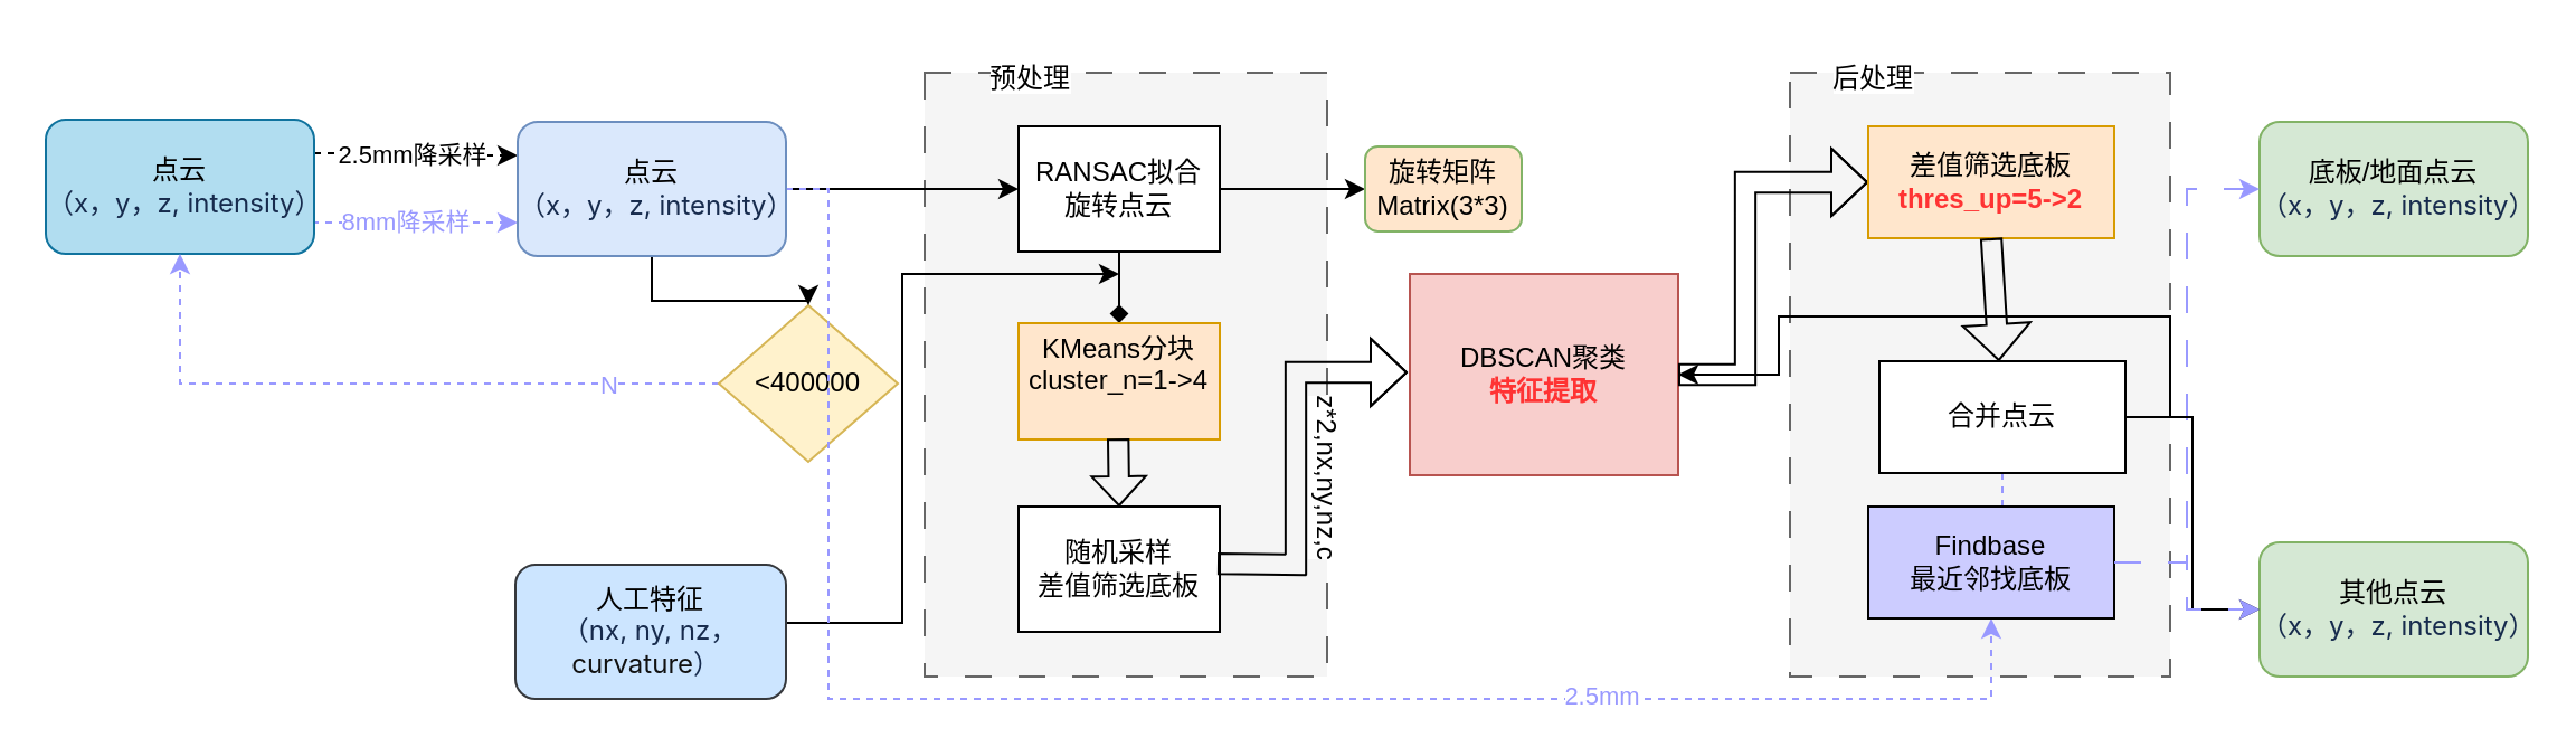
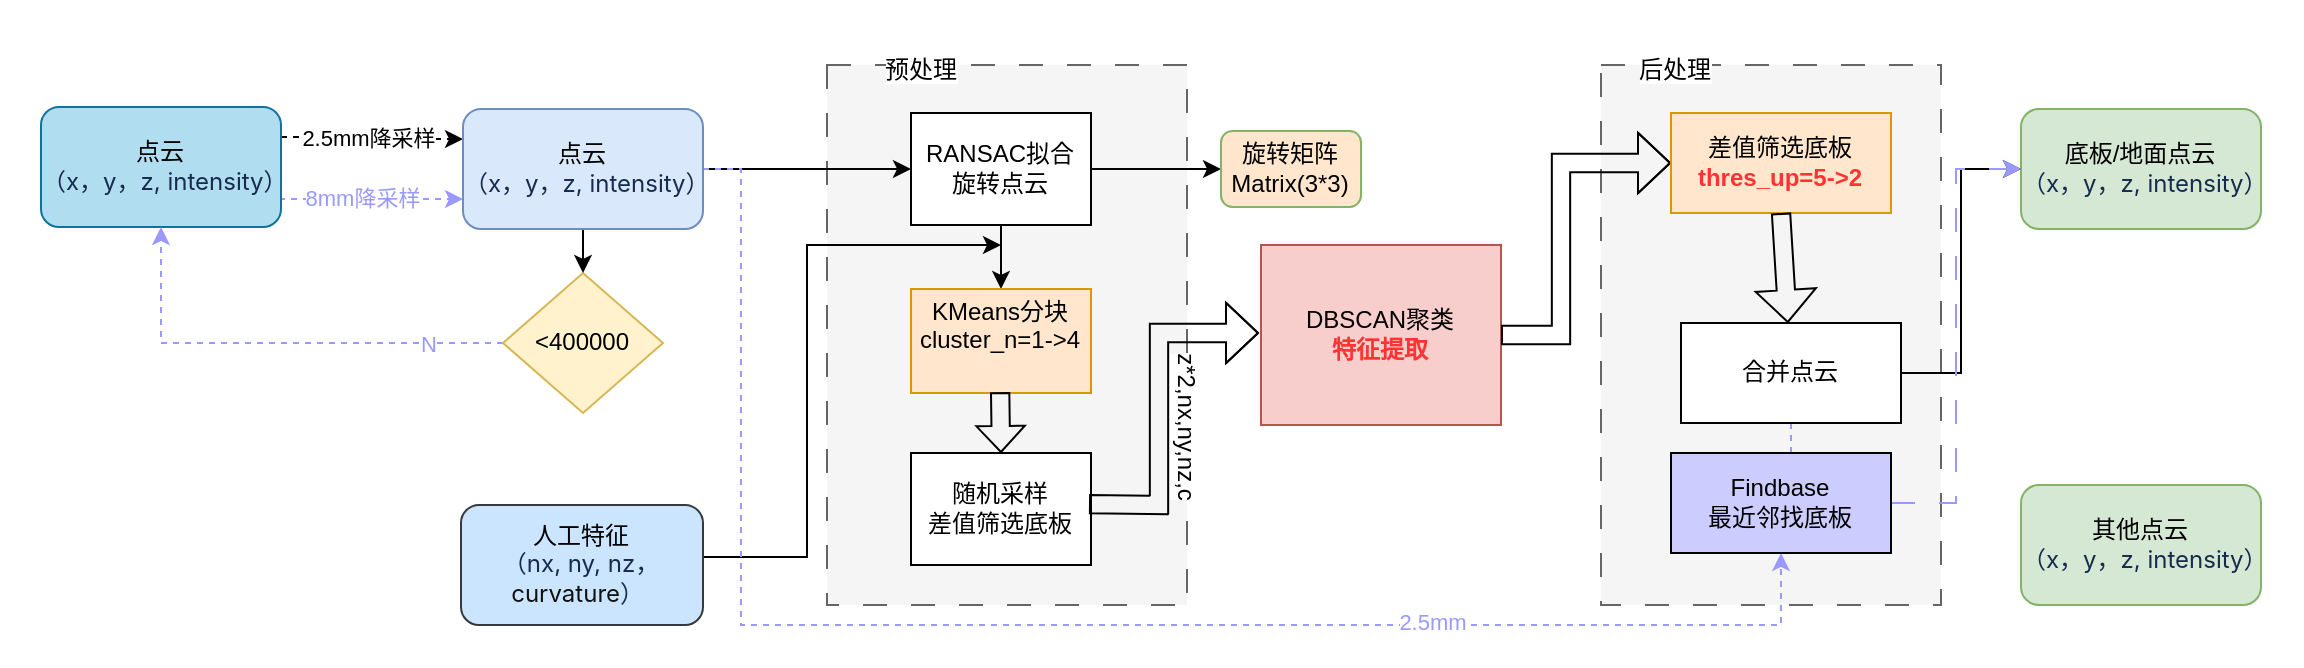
  <mxCell id="0" />
  <mxCell id="1" parent="0" />
  <mxCell id="2" value="&lt;div&gt;&lt;br&gt;&lt;/div&gt;" style="rounded=0;whiteSpace=wrap;html=1;dashed=1;dashPattern=12 12;align=left;fillColor=#f5f5f5;fontColor=#333333;strokeColor=#666666;" vertex="1" parent="1"><mxGeometry x="413" y="32" width="180" height="270" as="geometry" /></mxCell>
  <mxCell id="3" value="DBSCAN&lt;span style=&quot;background-color: initial;&quot;&gt;聚类&lt;/span&gt;&lt;div&gt;&lt;span style=&quot;background-color: initial;&quot;&gt;&lt;font color=&quot;#ff3333&quot;&gt;&lt;b&gt;特征提取&lt;/b&gt;&lt;/font&gt;&lt;/span&gt;&lt;/div&gt;" style="whiteSpace=wrap;html=1;rounded=0;fillColor=#f8cecc;strokeColor=#b85450;" vertex="1" parent="1"><mxGeometry x="630" y="122" width="120" height="90" as="geometry" /></mxCell>
  <mxCell id="4" style="edgeStyle=orthogonalEdgeStyle;rounded=0;orthogonalLoop=1;jettySize=auto;html=1;exitX=1;exitY=0.75;exitDx=0;exitDy=0;entryX=0;entryY=0.75;entryDx=0;entryDy=0;fillColor=#e51400;strokeColor=#9999FF;dashed=1;" edge="1" parent="1" source="8" target="21"><mxGeometry relative="1" as="geometry"><mxPoint x="129.64" y="93.5" as="sourcePoint" /><mxPoint x="240" y="94.5" as="targetPoint" /><Array as="points"><mxPoint x="110" y="99" /></Array></mxGeometry></mxCell>
  <mxCell id="5" value="&lt;font color=&quot;#9999ff&quot;&gt;8mm降采样&lt;/font&gt;" style="edgeLabel;html=1;align=center;verticalAlign=middle;resizable=0;points=[];" vertex="1" connectable="0" parent="4"><mxGeometry x="-0.022" y="-2" relative="1" as="geometry"><mxPoint x="27" y="-3" as="offset" /></mxGeometry></mxCell>
  <mxCell id="6" style="edgeStyle=orthogonalEdgeStyle;dashed=1;rounded=0;orthogonalLoop=1;jettySize=auto;html=1;exitX=1;exitY=0.25;exitDx=0;exitDy=0;entryX=0;entryY=0.25;entryDx=0;entryDy=0;" edge="1" parent="1" source="8" target="21"><mxGeometry relative="1" as="geometry"><mxPoint x="129.64" y="73.5" as="sourcePoint" /><mxPoint x="239.64" y="73.5" as="targetPoint" /></mxGeometry></mxCell>
  <mxCell id="7" value="2.5mm降采样" style="edgeLabel;html=1;align=center;verticalAlign=middle;resizable=0;points=[];" vertex="1" connectable="0" parent="6"><mxGeometry x="-0.178" relative="1" as="geometry"><mxPoint x="5" as="offset" /></mxGeometry></mxCell>
  <mxCell id="8" value="点云&lt;div&gt;&lt;span style=&quot;color: rgb(23, 43, 77); font-family: -apple-system, BlinkMacSystemFont, &amp;quot;Segoe UI&amp;quot;, Roboto, Oxygen, Ubuntu, &amp;quot;Fira Sans&amp;quot;, &amp;quot;Droid Sans&amp;quot;, &amp;quot;Helvetica Neue&amp;quot;, sans-serif; text-align: left;&quot;&gt;（x，y，z, intensity）&lt;/span&gt;&lt;/div&gt;" style="rounded=1;whiteSpace=wrap;html=1;fillColor=#b1ddf0;strokeColor=#10739e;" vertex="1" parent="1"><mxGeometry x="20" y="53" width="120" height="60" as="geometry" /></mxCell>
  <mxCell id="9" style="edgeStyle=orthogonalEdgeStyle;rounded=0;orthogonalLoop=1;jettySize=auto;html=1;exitX=1;exitY=0.5;exitDx=0;exitDy=0;" edge="1" parent="1"><mxGeometry relative="1" as="geometry"><mxPoint x="351" y="278" as="sourcePoint" /><mxPoint x="500" y="122" as="targetPoint" /><Array as="points"><mxPoint x="403" y="278" /><mxPoint x="403" y="122" /><mxPoint x="500" y="122" /></Array></mxGeometry></mxCell>
  <mxCell id="10" value="&lt;font style=&quot;font-size: 12px;&quot;&gt;人工特征&lt;/font&gt;&lt;div&gt;&lt;font style=&quot;font-size: 12px;&quot;&gt;&lt;span style=&quot;color: rgb(23, 43, 77); font-family: -apple-system, BlinkMacSystemFont, &amp;quot;Segoe UI&amp;quot;, Roboto, Oxygen, Ubuntu, &amp;quot;Fira Sans&amp;quot;, &amp;quot;Droid Sans&amp;quot;, &amp;quot;Helvetica Neue&amp;quot;, sans-serif; text-align: left;&quot;&gt;（nx, ny, nz，&lt;/span&gt;&lt;span style=&quot;font-family: -apple-system, BlinkMacSystemFont, &amp;quot;Segoe UI&amp;quot;, Roboto, Oxygen, Ubuntu, &amp;quot;Fira Sans&amp;quot;, &amp;quot;Droid Sans&amp;quot;, &amp;quot;Helvetica Neue&amp;quot;, sans-serif; text-align: left; color: rgb(17, 17, 17);&quot;&gt;curvature&lt;/span&gt;&lt;span style=&quot;color: rgb(23, 43, 77); font-family: -apple-system, BlinkMacSystemFont, &amp;quot;Segoe UI&amp;quot;, Roboto, Oxygen, Ubuntu, &amp;quot;Fira Sans&amp;quot;, &amp;quot;Droid Sans&amp;quot;, &amp;quot;Helvetica Neue&amp;quot;, sans-serif; text-align: left;&quot;&gt;）&amp;nbsp;&lt;/span&gt;&lt;/font&gt;&lt;/div&gt;" style="rounded=1;whiteSpace=wrap;html=1;fillColor=#cce5ff;strokeColor=#36393d;" vertex="1" parent="1"><mxGeometry y="252" width="121" height="60" as="geometry" x="230" /></mxCell>
  <mxCell id="11" value="" style="whiteSpace=wrap;html=1;rounded=0;dashed=1;dashPattern=12 12;fillColor=#f5f5f5;fontColor=#333333;strokeColor=#666666;" vertex="1" parent="1"><mxGeometry x="800" y="32" width="170" height="270" as="geometry" /></mxCell>
  <mxCell id="12" value="底板/地面点云&lt;div&gt;&lt;span style=&quot;color: rgb(23, 43, 77); font-family: -apple-system, BlinkMacSystemFont, &amp;quot;Segoe UI&amp;quot;, Roboto, Oxygen, Ubuntu, &amp;quot;Fira Sans&amp;quot;, &amp;quot;Droid Sans&amp;quot;, &amp;quot;Helvetica Neue&amp;quot;, sans-serif; text-align: left;&quot;&gt;（x，y，z, intensity）&lt;/span&gt;&lt;/div&gt;" style="rounded=1;whiteSpace=wrap;html=1;fillColor=#d5e8d4;strokeColor=#82b366;" vertex="1" parent="1"><mxGeometry x="1010" y="54" width="120" height="60" as="geometry" /></mxCell>
  <mxCell id="13" value="其他点云&lt;div&gt;&lt;span style=&quot;color: rgb(23, 43, 77); font-family: -apple-system, BlinkMacSystemFont, &amp;quot;Segoe UI&amp;quot;, Roboto, Oxygen, Ubuntu, &amp;quot;Fira Sans&amp;quot;, &amp;quot;Droid Sans&amp;quot;, &amp;quot;Helvetica Neue&amp;quot;, sans-serif; text-align: left;&quot;&gt;（x，y，z, intensity）&lt;/span&gt;&lt;/div&gt;" style="rounded=1;whiteSpace=wrap;html=1;fillColor=#d5e8d4;strokeColor=#82b366;" vertex="1" parent="1"><mxGeometry x="1010" y="242" width="120" height="60" as="geometry" /></mxCell>
  <mxCell id="14" style="edgeStyle=orthogonalEdgeStyle;rounded=0;orthogonalLoop=1;jettySize=auto;html=1;exitX=0;exitY=0.5;exitDx=0;exitDy=0;entryX=0.5;entryY=1;entryDx=0;entryDy=0;strokeColor=#9999FF;dashed=1;" edge="1" parent="1" source="16" target="8"><mxGeometry relative="1" as="geometry" /></mxCell>
  <mxCell id="15" value="&lt;font color=&quot;#9999ff&quot;&gt;N&lt;/font&gt;" style="edgeLabel;html=1;align=center;verticalAlign=middle;resizable=0;points=[];" vertex="1" connectable="0" parent="14"><mxGeometry x="-0.667" relative="1" as="geometry"><mxPoint as="offset" /></mxGeometry></mxCell>
- <mxCell id="16" value="&amp;lt;400000" style="rhombus;whiteSpace=wrap;html=1;fillColor=#fff2cc;strokeColor=#d6b656;" vertex="1" parent="1"><mxGeometry x="321" y="136" width="80" height="70" as="geometry" /></mxCell>
+ <mxCell id="16" value="&amp;lt;400000" style="rhombus;whiteSpace=wrap;html=1;fillColor=#fff2cc;strokeColor=#d6b656;" vertex="1" parent="1"><mxGeometry x="251" y="136" width="80" height="70" as="geometry" /></mxCell>
  <mxCell id="17" style="edgeStyle=orthogonalEdgeStyle;rounded=0;orthogonalLoop=1;jettySize=auto;html=1;exitX=1;exitY=0.5;exitDx=0;exitDy=0;entryX=0;entryY=0.5;entryDx=0;entryDy=0;" edge="1" parent="1" source="21" target="24"><mxGeometry relative="1" as="geometry"><Array as="points"><mxPoint x="360" y="84" /></Array></mxGeometry></mxCell>
  <mxCell id="18" style="edgeStyle=orthogonalEdgeStyle;rounded=0;orthogonalLoop=1;jettySize=auto;html=1;exitX=0.5;exitY=1;exitDx=0;exitDy=0;entryX=0.5;entryY=0;entryDx=0;entryDy=0;" edge="1" parent="1" source="21" target="16"><mxGeometry relative="1" as="geometry" /></mxCell>
  <mxCell id="19" style="edgeStyle=orthogonalEdgeStyle;rounded=0;orthogonalLoop=1;jettySize=auto;html=1;exitX=1;exitY=0.5;exitDx=0;exitDy=0;entryX=0.5;entryY=1;entryDx=0;entryDy=0;dashed=1;fillColor=#e51400;strokeColor=#9999FF;" edge="1" parent="1" source="21" target="37"><mxGeometry relative="1" as="geometry"><Array as="points"><mxPoint x="370" y="84" /><mxPoint x="370" y="312" /><mxPoint x="890" y="312" /></Array></mxGeometry></mxCell>
  <mxCell id="20" value="&lt;font color=&quot;#9999ff&quot;&gt;2.5mm&lt;/font&gt;" style="edgeLabel;html=1;align=center;verticalAlign=middle;resizable=0;points=[];" vertex="1" connectable="0" parent="19"><mxGeometry x="0.475" y="2" relative="1" as="geometry"><mxPoint as="offset" /></mxGeometry></mxCell>
  <mxCell id="21" value="点云&lt;div&gt;&lt;span style=&quot;color: rgb(23, 43, 77); font-family: -apple-system, BlinkMacSystemFont, &amp;quot;Segoe UI&amp;quot;, Roboto, Oxygen, Ubuntu, &amp;quot;Fira Sans&amp;quot;, &amp;quot;Droid Sans&amp;quot;, &amp;quot;Helvetica Neue&amp;quot;, sans-serif; text-align: left;&quot;&gt;&lt;font style=&quot;font-size: 12px;&quot;&gt;（x，y，z, intensity）&lt;/font&gt;&lt;/span&gt;&lt;/div&gt;" style="rounded=1;whiteSpace=wrap;html=1;fillColor=#dae8fc;strokeColor=#6c8ebf;" vertex="1" parent="1"><mxGeometry x="231" y="54" width="120" height="60" as="geometry" /></mxCell>
- <mxCell id="22" style="edgeStyle=orthogonalEdgeStyle;rounded=0;orthogonalLoop=1;jettySize=auto;html=1;exitX=0.5;exitY=1;exitDx=0;exitDy=0;entryX=0.5;entryY=0;entryDx=0;entryDy=0;endArrow=diamond;" edge="1" parent="1" source="24" target="25"><mxGeometry relative="1" as="geometry" /></mxCell>
+ <mxCell id="22" style="edgeStyle=orthogonalEdgeStyle;rounded=0;orthogonalLoop=1;jettySize=auto;html=1;exitX=0.5;exitY=1;exitDx=0;exitDy=0;entryX=0.5;entryY=0;entryDx=0;entryDy=0;" edge="1" parent="1" source="24" target="25"><mxGeometry relative="1" as="geometry" /></mxCell>
  <mxCell id="23" style="edgeStyle=orthogonalEdgeStyle;rounded=0;orthogonalLoop=1;jettySize=auto;html=1;exitX=1;exitY=0.5;exitDx=0;exitDy=0;" edge="1" parent="1" source="24"><mxGeometry relative="1" as="geometry"><mxPoint x="610" y="84" as="targetPoint" /></mxGeometry></mxCell>
  <mxCell id="24" value="RANSAC拟合&lt;div&gt;旋转点云&lt;/div&gt;" style="whiteSpace=wrap;html=1;rounded=0;" vertex="1" parent="1"><mxGeometry x="455" y="56" width="90" height="56" as="geometry" /></mxCell>
  <mxCell id="25" value="KMeans分块&lt;div&gt;cluster_n=1-&amp;gt;4&lt;br&gt;&lt;div&gt;&lt;br&gt;&lt;/div&gt;&lt;/div&gt;" style="whiteSpace=wrap;html=1;rounded=0;fillColor=#ffe6cc;strokeColor=#d79b00;" vertex="1" parent="1"><mxGeometry x="455" y="144" width="90" height="52" as="geometry" /></mxCell>
  <mxCell id="26" value="随机采样&lt;div&gt;差值筛选底板&lt;/div&gt;" style="whiteSpace=wrap;html=1;rounded=0;" vertex="1" parent="1"><mxGeometry x="455" y="226" width="90" height="56" as="geometry" /></mxCell>
  <mxCell id="27" value="" style="shape=flexArrow;endArrow=classic;html=1;rounded=0;endSize=4;startSize=3;width=9.167;endWidth=14.028;" edge="1" parent="1"><mxGeometry width="50" height="50" relative="1" as="geometry"><mxPoint x="499.58" y="195.58" as="sourcePoint" /><mxPoint x="500" y="226" as="targetPoint" /></mxGeometry></mxCell>
  <mxCell id="28" value="" style="shape=flexArrow;endArrow=classic;html=1;rounded=0;endSize=5;startSize=5;width=9.167;entryX=0;entryY=0.5;entryDx=0;entryDy=0;" edge="1" parent="1"><mxGeometry width="50" height="50" relative="1" as="geometry"><mxPoint x="544" y="251.58" as="sourcePoint" /><mxPoint x="629" y="166" as="targetPoint" /><Array as="points"><mxPoint x="579" y="252" /><mxPoint x="579" y="166" /></Array></mxGeometry></mxCell>
  <mxCell id="29" value="&lt;font style=&quot;font-size: 12px;&quot;&gt;z*2,nx,ny,nz,c&lt;/font&gt;" style="edgeLabel;html=1;align=center;verticalAlign=middle;resizable=0;points=[];rotation=90;" vertex="1" connectable="0" parent="28"><mxGeometry x="-0.123" relative="1" as="geometry"><mxPoint x="15" as="offset" /></mxGeometry></mxCell>
  <mxCell id="30" value="" style="shape=flexArrow;endArrow=classic;html=1;rounded=0;endSize=5;startSize=5;width=9.167;entryX=0;entryY=0.5;entryDx=0;entryDy=0;exitX=1;exitY=0.5;exitDx=0;exitDy=0;" edge="1" parent="1" source="3" target="31"><mxGeometry width="50" height="50" relative="1" as="geometry"><mxPoint x="750" y="252" as="sourcePoint" /><mxPoint x="810" y="94" as="targetPoint" /><Array as="points"><mxPoint x="780" y="167" /><mxPoint x="780" y="81" /></Array></mxGeometry></mxCell>
  <mxCell id="31" value="差值筛选底板&lt;div&gt;&lt;font color=&quot;#ff3333&quot;&gt;&lt;b&gt;thres_up=5-&amp;gt;2&lt;/b&gt;&lt;/font&gt;&lt;/div&gt;" style="whiteSpace=wrap;html=1;rounded=0;fillColor=#ffe6cc;strokeColor=#d79b00;" vertex="1" parent="1"><mxGeometry x="835" y="56" width="110" height="50" as="geometry" /></mxCell>
  <mxCell id="32" style="edgeStyle=orthogonalEdgeStyle;rounded=0;orthogonalLoop=1;jettySize=auto;html=1;exitX=0.5;exitY=1;exitDx=0;exitDy=0;strokeColor=#9999FF;dashed=1;" edge="1" parent="1" source="35" target="37"><mxGeometry relative="1" as="geometry" /></mxCell>
- <mxCell id="33" style="edgeStyle=orthogonalEdgeStyle;rounded=0;orthogonalLoop=1;jettySize=auto;html=1;exitX=1;exitY=0.5;exitDx=0;exitDy=0;" edge="1" parent="1" source="35" target="3"><mxGeometry relative="1" as="geometry" /></mxCell>
+ <mxCell id="33" style="edgeStyle=orthogonalEdgeStyle;rounded=0;orthogonalLoop=1;jettySize=auto;html=1;exitX=1;exitY=0.5;exitDx=0;exitDy=0;entryX=0;entryY=0.5;entryDx=0;entryDy=0;" edge="1" parent="1" source="35" target="12"><mxGeometry relative="1" as="geometry" /></mxCell>
  <mxCell id="34" style="edgeStyle=orthogonalEdgeStyle;rounded=0;orthogonalLoop=1;jettySize=auto;html=1;exitX=1;exitY=0.5;exitDx=0;exitDy=0;entryX=0;entryY=0.5;entryDx=0;entryDy=0;strokeColor=#9999FF;dashed=1;dashPattern=12 12;" edge="1" parent="1" source="37" target="12"><mxGeometry relative="1" as="geometry" /></mxCell>
  <mxCell id="35" value="合并点云" style="whiteSpace=wrap;html=1;rounded=0;" vertex="1" parent="1"><mxGeometry x="840" y="161" width="110" height="50" as="geometry" /></mxCell>
  <mxCell id="36" value="" style="shape=flexArrow;endArrow=classic;html=1;rounded=0;endSize=5;startSize=5;width=9.167;exitX=0.5;exitY=1;exitDx=0;exitDy=0;" edge="1" parent="1" source="31" target="35"><mxGeometry width="50" height="50" relative="1" as="geometry"><mxPoint x="880" y="122" as="sourcePoint" /><mxPoint x="965" y="122.42" as="targetPoint" /></mxGeometry></mxCell>
  <mxCell id="37" value="Findbase&lt;div&gt;最近邻找底板&lt;/div&gt;" style="whiteSpace=wrap;html=1;rounded=0;fillColor=#CCCCFF;" vertex="1" parent="1"><mxGeometry x="835" y="226" width="110" height="50" as="geometry" /></mxCell>
  <mxCell id="38" value="&lt;span style=&quot;background-color: rgb(255, 255, 255);&quot;&gt;预处理&lt;/span&gt;" style="text;html=1;align=center;verticalAlign=middle;resizable=0;points=[];autosize=1;strokeColor=none;fillColor=none;" vertex="1" parent="1"><mxGeometry x="430" y="20" width="60" height="30" as="geometry" /></mxCell>
  <mxCell id="39" value="&lt;span style=&quot;background-color: rgb(255, 255, 255);&quot;&gt;后处理&lt;/span&gt;" style="text;html=1;align=center;verticalAlign=middle;resizable=0;points=[];autosize=1;strokeColor=none;fillColor=none;" vertex="1" parent="1"><mxGeometry x="807" y="20" width="60" height="30" as="geometry" /></mxCell>
  <mxCell id="40" value="旋转矩阵&lt;div&gt;Matrix(3*3)&lt;/div&gt;" style="rounded=1;whiteSpace=wrap;html=1;fillColor=#ffe6cc;strokeColor=#82b366;" vertex="1" parent="1"><mxGeometry x="610" y="65" width="70" height="38" as="geometry" /></mxCell>
- <mxCell id="41" style="edgeStyle=orthogonalEdgeStyle;rounded=0;orthogonalLoop=1;jettySize=auto;html=1;exitX=1;exitY=0.5;exitDx=0;exitDy=0;entryX=0;entryY=0.5;entryDx=0;entryDy=0;strokeColor=#000000;" edge="1" parent="1" source="35" target="13"><mxGeometry relative="1" as="geometry" /></mxCell>
- <mxCell id="42" style="edgeStyle=orthogonalEdgeStyle;rounded=0;orthogonalLoop=1;jettySize=auto;html=1;exitX=1;exitY=0.5;exitDx=0;exitDy=0;entryX=0;entryY=0.5;entryDx=0;entryDy=0;strokeColor=#9999FF;dashed=1;dashPattern=12 12;" edge="1" parent="1" source="37" target="13"><mxGeometry relative="1" as="geometry" /></mxCell>
